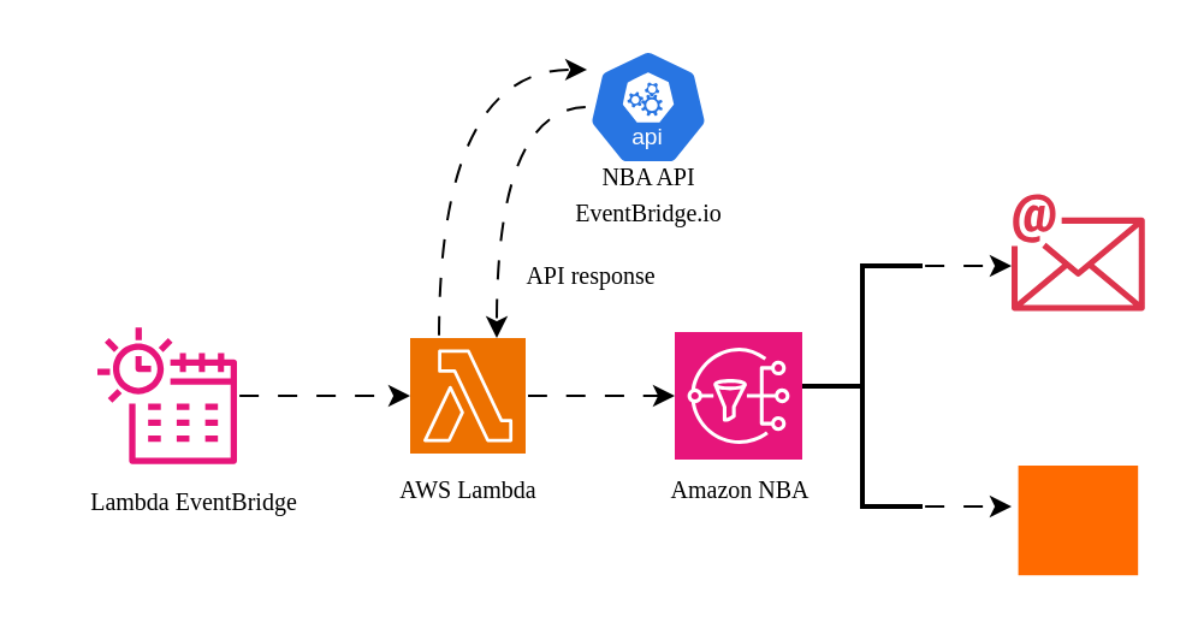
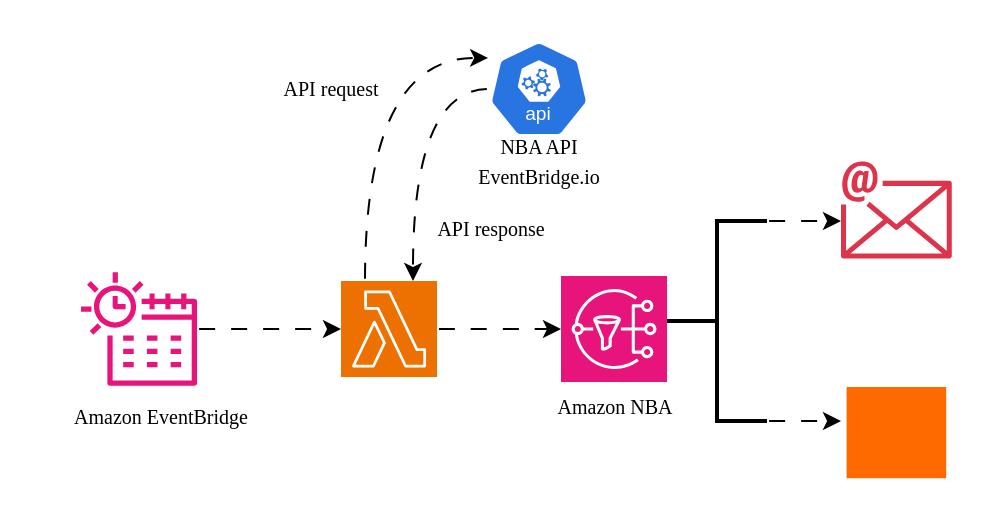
  <mxCell id="0" />
  <mxCell id="1" parent="0" />
  <mxCell id="2" value="" style="aspect=fixed;sketch=0;html=1;dashed=0;whitespace=wrap;verticalLabelPosition=bottom;verticalAlign=top;fillColor=#2875E2;strokeColor=#ffffff;points=[[0.005,0.63,0],[0.1,0.2,0],[0.9,0.2,0],[0.5,0,0],[0.995,0.63,0],[0.72,0.99,0],[0.5,1,0],[0.28,0.99,0]];shape=mxgraph.kubernetes.icon2;kubernetesLabel=1;prIcon=api" vertex="1" parent="1"><mxGeometry x="244" y="20" width="50" height="48" as="geometry" /></mxCell>
  <mxCell id="3" value="" style="edgeStyle=orthogonalEdgeStyle;curved=1;rounded=0;orthogonalLoop=1;jettySize=auto;html=1;flowAnimation=1;" edge="1" parent="1" source="4" target="9"><mxGeometry relative="1" as="geometry" /></mxCell>
  <mxCell id="4" value="" style="sketch=0;points=[[0,0,0],[0.25,0,0],[0.5,0,0],[0.75,0,0],[1,0,0],[0,1,0],[0.25,1,0],[0.5,1,0],[0.75,1,0],[1,1,0],[0,0.25,0],[0,0.5,0],[0,0.75,0],[1,0.25,0],[1,0.5,0],[1,0.75,0]];outlineConnect=0;fontColor=#232F3E;fillColor=#ED7100;strokeColor=#ffffff;dashed=0;verticalLabelPosition=bottom;verticalAlign=top;align=center;html=1;fontSize=12;fontStyle=0;aspect=fixed;shape=mxgraph.aws4.resourceIcon;resIcon=mxgraph.aws4.lambda;" vertex="1" parent="1"><mxGeometry x="170" y="140" width="48" height="48" as="geometry" /></mxCell>
  <mxCell id="5" value="" style="edgeStyle=orthogonalEdgeStyle;rounded=0;orthogonalLoop=1;jettySize=auto;html=1;flowAnimation=1;" edge="1" parent="1" source="6" target="4"><mxGeometry relative="1" as="geometry" /></mxCell>
  <mxCell id="6" value="" style="sketch=0;outlineConnect=0;fontColor=#232F3E;gradientColor=none;fillColor=#E7157B;strokeColor=none;dashed=0;verticalLabelPosition=bottom;verticalAlign=top;align=center;html=1;fontSize=12;fontStyle=0;aspect=fixed;pointerEvents=1;shape=mxgraph.aws4.eventbridge_scheduler;" vertex="1" parent="1"><mxGeometry x="40" y="135" width="58" height="58" as="geometry" /></mxCell>
  <mxCell id="7" style="edgeStyle=orthogonalEdgeStyle;curved=1;rounded=0;orthogonalLoop=1;jettySize=auto;html=1;entryX=0.75;entryY=0;entryDx=0;entryDy=0;entryPerimeter=0;flowAnimation=1;" edge="1" parent="1" source="2" target="4"><mxGeometry relative="1" as="geometry" /></mxCell>
  <mxCell id="8" style="edgeStyle=orthogonalEdgeStyle;curved=1;rounded=0;orthogonalLoop=1;jettySize=auto;html=1;exitX=0.25;exitY=0;exitDx=0;exitDy=0;exitPerimeter=0;entryX=-0.009;entryY=0.176;entryDx=0;entryDy=0;entryPerimeter=0;flowAnimation=1;" edge="1" parent="1" source="4" target="2"><mxGeometry relative="1" as="geometry" /></mxCell>
  <mxCell id="9" value="" style="sketch=0;points=[[0,0,0],[0.25,0,0],[0.5,0,0],[0.75,0,0],[1,0,0],[0,1,0],[0.25,1,0],[0.5,1,0],[0.75,1,0],[1,1,0],[0,0.25,0],[0,0.5,0],[0,0.75,0],[1,0.25,0],[1,0.5,0],[1,0.75,0]];outlineConnect=0;fontColor=#232F3E;fillColor=#E7157B;strokeColor=#ffffff;dashed=0;verticalLabelPosition=bottom;verticalAlign=top;align=center;html=1;fontSize=12;fontStyle=0;aspect=fixed;shape=mxgraph.aws4.resourceIcon;resIcon=mxgraph.aws4.sns;" vertex="1" parent="1"><mxGeometry x="280" y="137.5" width="53" height="53" as="geometry" /></mxCell>
  <mxCell id="10" value="" style="sketch=0;outlineConnect=0;fontColor=#232F3E;gradientColor=none;fillColor=#DD344C;strokeColor=none;dashed=0;verticalLabelPosition=bottom;verticalAlign=top;align=center;html=1;fontSize=12;fontStyle=0;aspect=fixed;shape=mxgraph.aws4.email;" vertex="1" parent="1"><mxGeometry x="420" y="80" width="55.39" height="49" as="geometry" /></mxCell>
  <mxCell id="11" value="" style="points=[];aspect=fixed;html=1;align=center;shadow=0;dashed=0;fillColor=#FF6A00;strokeColor=none;shape=mxgraph.alibaba_cloud.sms_short_message_service;" vertex="1" parent="1"><mxGeometry x="422.8" y="193" width="49.8" height="45.6" as="geometry" /></mxCell>
  <mxCell id="12" style="edgeStyle=elbowEdgeStyle;rounded=0;orthogonalLoop=1;jettySize=auto;elbow=vertical;html=1;exitX=1;exitY=1;exitDx=0;exitDy=0;exitPerimeter=0;flowAnimation=1;fontFamily=Comic Sans MS;" edge="1" parent="1" source="14"><mxGeometry relative="1" as="geometry"><mxPoint x="420" y="210.235" as="targetPoint" /></mxGeometry></mxCell>
  <mxCell id="13" style="edgeStyle=elbowEdgeStyle;rounded=0;orthogonalLoop=1;jettySize=auto;elbow=vertical;html=1;exitX=1;exitY=0;exitDx=0;exitDy=0;exitPerimeter=0;flowAnimation=1;" edge="1" parent="1" source="14" target="10"><mxGeometry relative="1" as="geometry" /></mxCell>
  <mxCell id="14" value="" style="strokeWidth=2;html=1;shape=mxgraph.flowchart.annotation_2;align=left;labelPosition=right;pointerEvents=1;" vertex="1" parent="1"><mxGeometry x="333" y="110" width="50" height="100" as="geometry" /></mxCell>
  <mxCell id="15" value="&lt;font face=&quot;Comic Sans MS&quot;&gt;&lt;span style=&quot;font-size: 10px;&quot;&gt;NBA API&lt;/span&gt;&lt;/font&gt;&lt;div&gt;&lt;font face=&quot;Comic Sans MS&quot;&gt;&lt;span style=&quot;font-size: 10px;&quot;&gt;EventBridge.io&lt;/span&gt;&lt;/font&gt;&lt;/div&gt;" style="text;html=1;align=center;verticalAlign=middle;resizable=0;points=[];autosize=1;strokeColor=none;fillColor=none;" vertex="1" parent="1"><mxGeometry x="224" y="60" width="90" height="40" as="geometry" /></mxCell>
+ <mxCell id="16" value="&lt;font style=&quot;font-size: 10px;&quot; face=&quot;Comic Sans MS&quot;&gt;API request&lt;/font&gt;" style="text;html=1;align=center;verticalAlign=middle;resizable=0;points=[];autosize=1;strokeColor=none;fillColor=none;" vertex="1" parent="1"><mxGeometry x="125" y="29" width="80" height="30" as="geometry" /></mxCell>
  <mxCell id="17" value="&lt;font style=&quot;font-size: 10px;&quot; face=&quot;Comic Sans MS&quot;&gt;API response&lt;/font&gt;" style="text;html=1;align=center;verticalAlign=middle;resizable=0;points=[];autosize=1;strokeColor=none;fillColor=none;" vertex="1" parent="1"><mxGeometry x="200" y="99" width="90" height="30" as="geometry" /></mxCell>
- <mxCell id="18" value="&lt;font style=&quot;font-size: 10px;&quot; face=&quot;Comic Sans MS&quot;&gt;AWS Lambda&lt;/font&gt;" style="text;html=1;align=center;verticalAlign=middle;resizable=0;points=[];autosize=1;strokeColor=none;fillColor=none;" vertex="1" parent="1"><mxGeometry x="149" y="188" width="90" height="30" as="geometry" /></mxCell>
- <mxCell id="19" value="&lt;font style=&quot;font-size: 10px;&quot; face=&quot;Comic Sans MS&quot;&gt;Lambda EventBridge&lt;/font&gt;" style="text;html=1;align=center;verticalAlign=middle;resizable=0;points=[];autosize=1;strokeColor=none;fillColor=none;" vertex="1" parent="1"><mxGeometry x="20" y="193" width="120" height="30" as="geometry" /></mxCell>
+ <mxCell id="19" value="&lt;font style=&quot;font-size: 10px;&quot; face=&quot;Comic Sans MS&quot;&gt;Amazon EventBridge&lt;/font&gt;" style="text;html=1;align=center;verticalAlign=middle;resizable=0;points=[];autosize=1;strokeColor=none;fillColor=none;" vertex="1" parent="1"><mxGeometry x="20" y="193" width="120" height="30" as="geometry" /></mxCell>
  <mxCell id="20" value="&lt;font style=&quot;font-size: 10px;&quot; face=&quot;Comic Sans MS&quot;&gt;Amazon NBA&lt;/font&gt;" style="text;html=1;align=center;verticalAlign=middle;resizable=0;points=[];autosize=1;strokeColor=none;fillColor=none;" vertex="1" parent="1"><mxGeometry x="266.5" y="188" width="80" height="30" as="geometry" /></mxCell>
